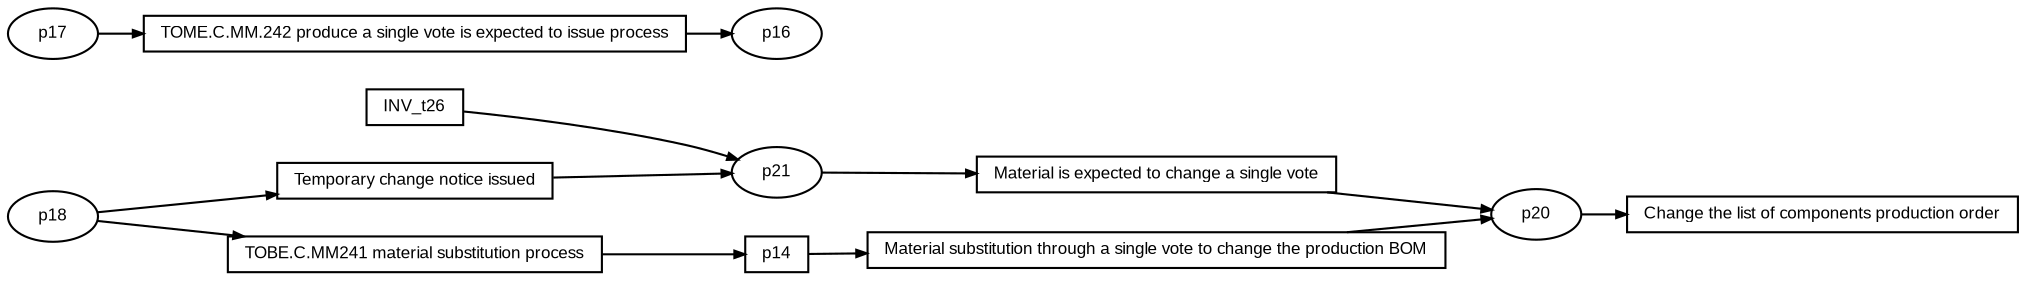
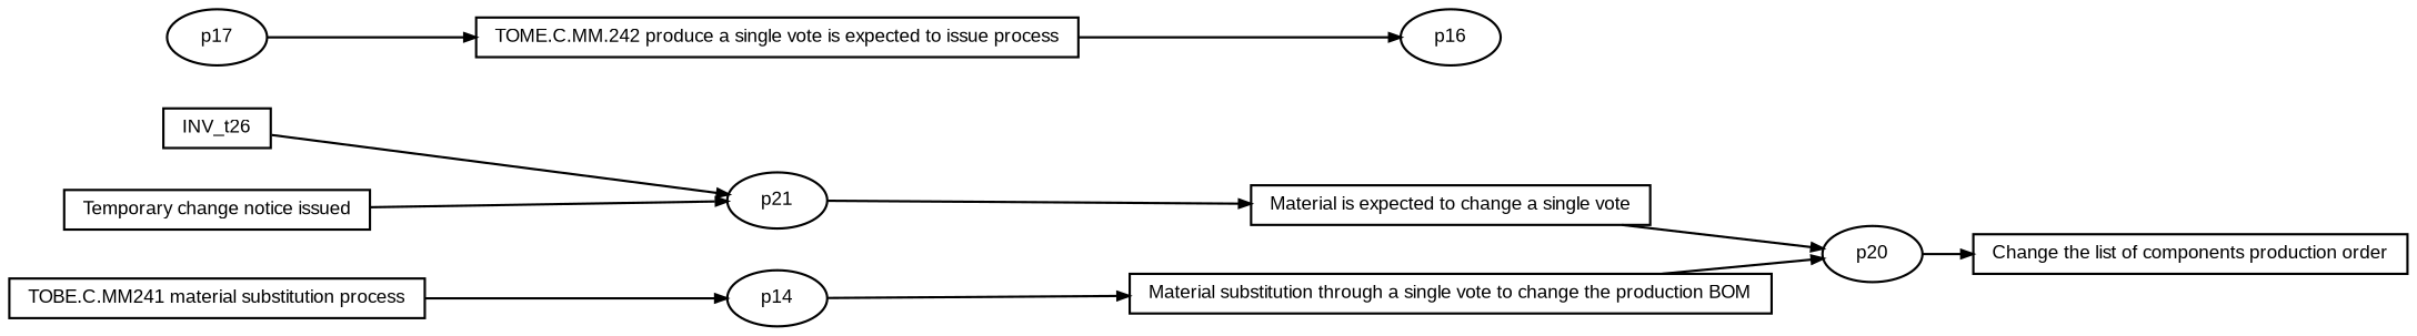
  digraph {
    fontname=Arial
    fontsize=8
    rankdir=LR
    ranksep=.3
    remincross=true
    node [fontname=Arial fontsize=8 shape=box]
    edge [arrowsize=0.5]
    n1 [height=.2 label=INV_t26 width=.2]
    n2 [height=.2 label=p21 shape=oval width=.2]
    n3 [height=.2 label="Material is expected to change a single vote" width=.2]
    n4 [height=.2 label=p20 shape=oval width=.2]
    n5 [height=.2 label="Change the list of components production order" width=.2]
    n6 [height=.2 label="TOME.C.MM.242 produce a single vote is expected to issue process" width=.2]
    n7 [height=.2 label=p16 shape=oval width=.2]
    n8 [height=.2 label="Temporary change notice issued" width=.2]
    n9 [height=.2 label="TOBE.C.MM241 material substitution process" width=.2]
-   n10 [height=.2 label=p14 width=.2]
+   n10 [height=.2 label=p14 shape=oval width=.2]
    n11 [height=.2 label="Material substitution through a single vote to change the production BOM" width=.2]
    n12 [height=.2 label=p17 shape=oval width=.2]
-   n13 [height=.2 label=p18 shape=oval width=.2]
    n1 -> n2
    n2 -> n3
    n3 -> n4
    n4 -> n5
    n6 -> n7
    n8 -> n2
    n9 -> n10
    n10 -> n11
    n11 -> n4
    n12 -> n6
-   n13 -> n8
-   n13 -> n9
  }
